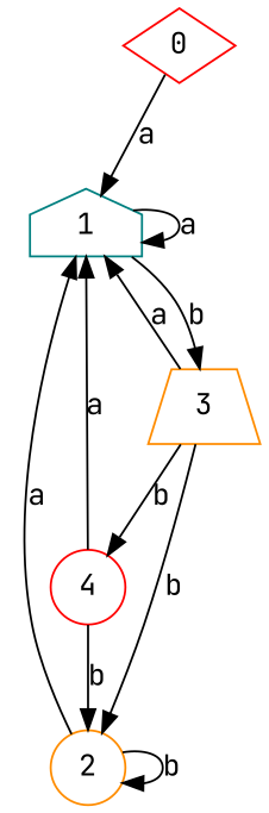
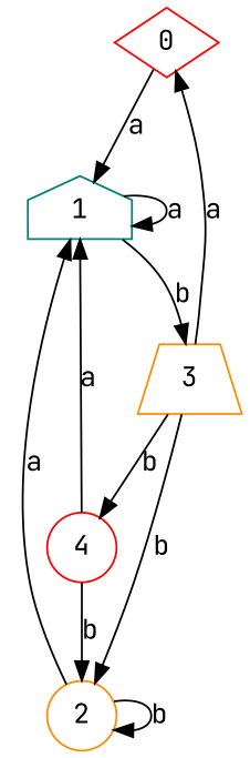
  digraph {
    fontname="JetBrains Mono"
    node [color=red fontname="JetBrains Mono" shape=circle]
    edge [fontname="JetBrains Mono"]
    0 [shape=diamond]
    1 [color=teal shape=house]
    3 [color=darkorange shape=trapezium]
    2 [color=darkorange]
    4
    0 -> 1 [label=a]
    1 -> 1 [label=a]
    1 -> 3 [label=b]
-   3 -> 1 [label=a]
+   3 -> 0 [label=a]
    3 -> 2 [label=b]
    3 -> 4 [label=b]
    2 -> 1 [label=a]
    2 -> 2 [label=b]
    4 -> 1 [label=a]
    4 -> 2 [label=b]
  }
